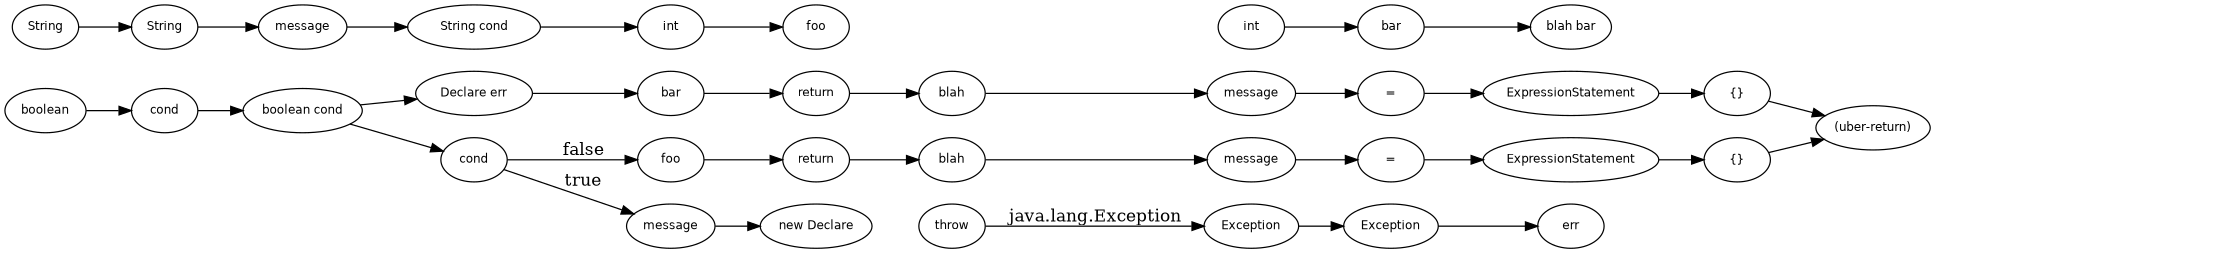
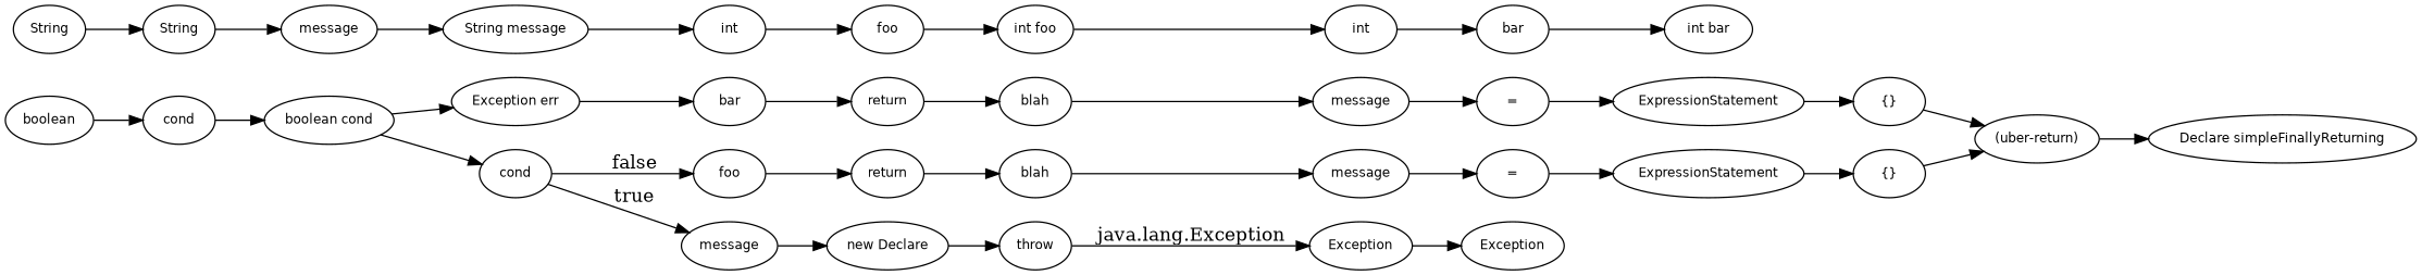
  digraph {
    rankdir=LR
    node [fontname=Helvetica fontsize=10]
    n1 [label=bar]
    n2 [label=return]
    n3 [label=blah]
    n4 [label=message]
-   n5 [label=err]
-   n6 [label="Declare err"]
+   n6 [label="Exception err"]
    n7 [label=Exception]
    n8 [label=Exception]
    n9 [label="{}"]
    n10 [label="(uber-return)"]
+   n11 [label="Declare simpleFinallyReturning"]
    n12 [label=foo]
+   n13 [label="int foo"]
    n14 [label=int]
    n15 [label=int]
    n16 [label=bar]
    n17 [label=ExpressionStatement]
    n18 [label=message]
-   n19 [label="String cond"]
+   n19 [label="String message"]
    n20 [label=String]
    n21 [label=String]
    n22 [label="="]
    n23 [label=cond]
    n24 [label="boolean cond"]
    n25 [label=cond]
    n26 [label=message]
    n27 [label=boolean]
    n28 [label=blah]
    n29 [label=foo]
    n30 [label=message]
    n31 [label=return]
-   n32 [label="blah bar"]
+   n32 [label="int bar"]
    n33 [label="new Declare"]
    n34 [label=throw]
    n35 [label="{}"]
    n36 [label=ExpressionStatement]
    n37 [label="="]
    n1 -> n2
    n2 -> n3
    n3 -> n4
    n4 -> n37
    n6 -> n1
    n7 -> n8
-   n8 -> n5
    n9 -> n10
+   n10 -> n11
+   n12 -> n13
+   n13 -> n14
    n14 -> n16
    n15 -> n12
    n16 -> n32
    n17 -> n9
    n18 -> n19
    n19 -> n15
    n20 -> n21
    n21 -> n18
    n22 -> n17
    n23 -> n24
    n24 -> n6
    n24 -> n25
    n25 -> n29 [label=false]
    n25 -> n30 [label=true]
    n26 -> n22
    n27 -> n23
    n28 -> n26
    n29 -> n31
    n30 -> n33
    n31 -> n28
+   n33 -> n34
    n34 -> n7 [label="java.lang.Exception"]
    n35 -> n10
    n36 -> n35
    n37 -> n36
  }
